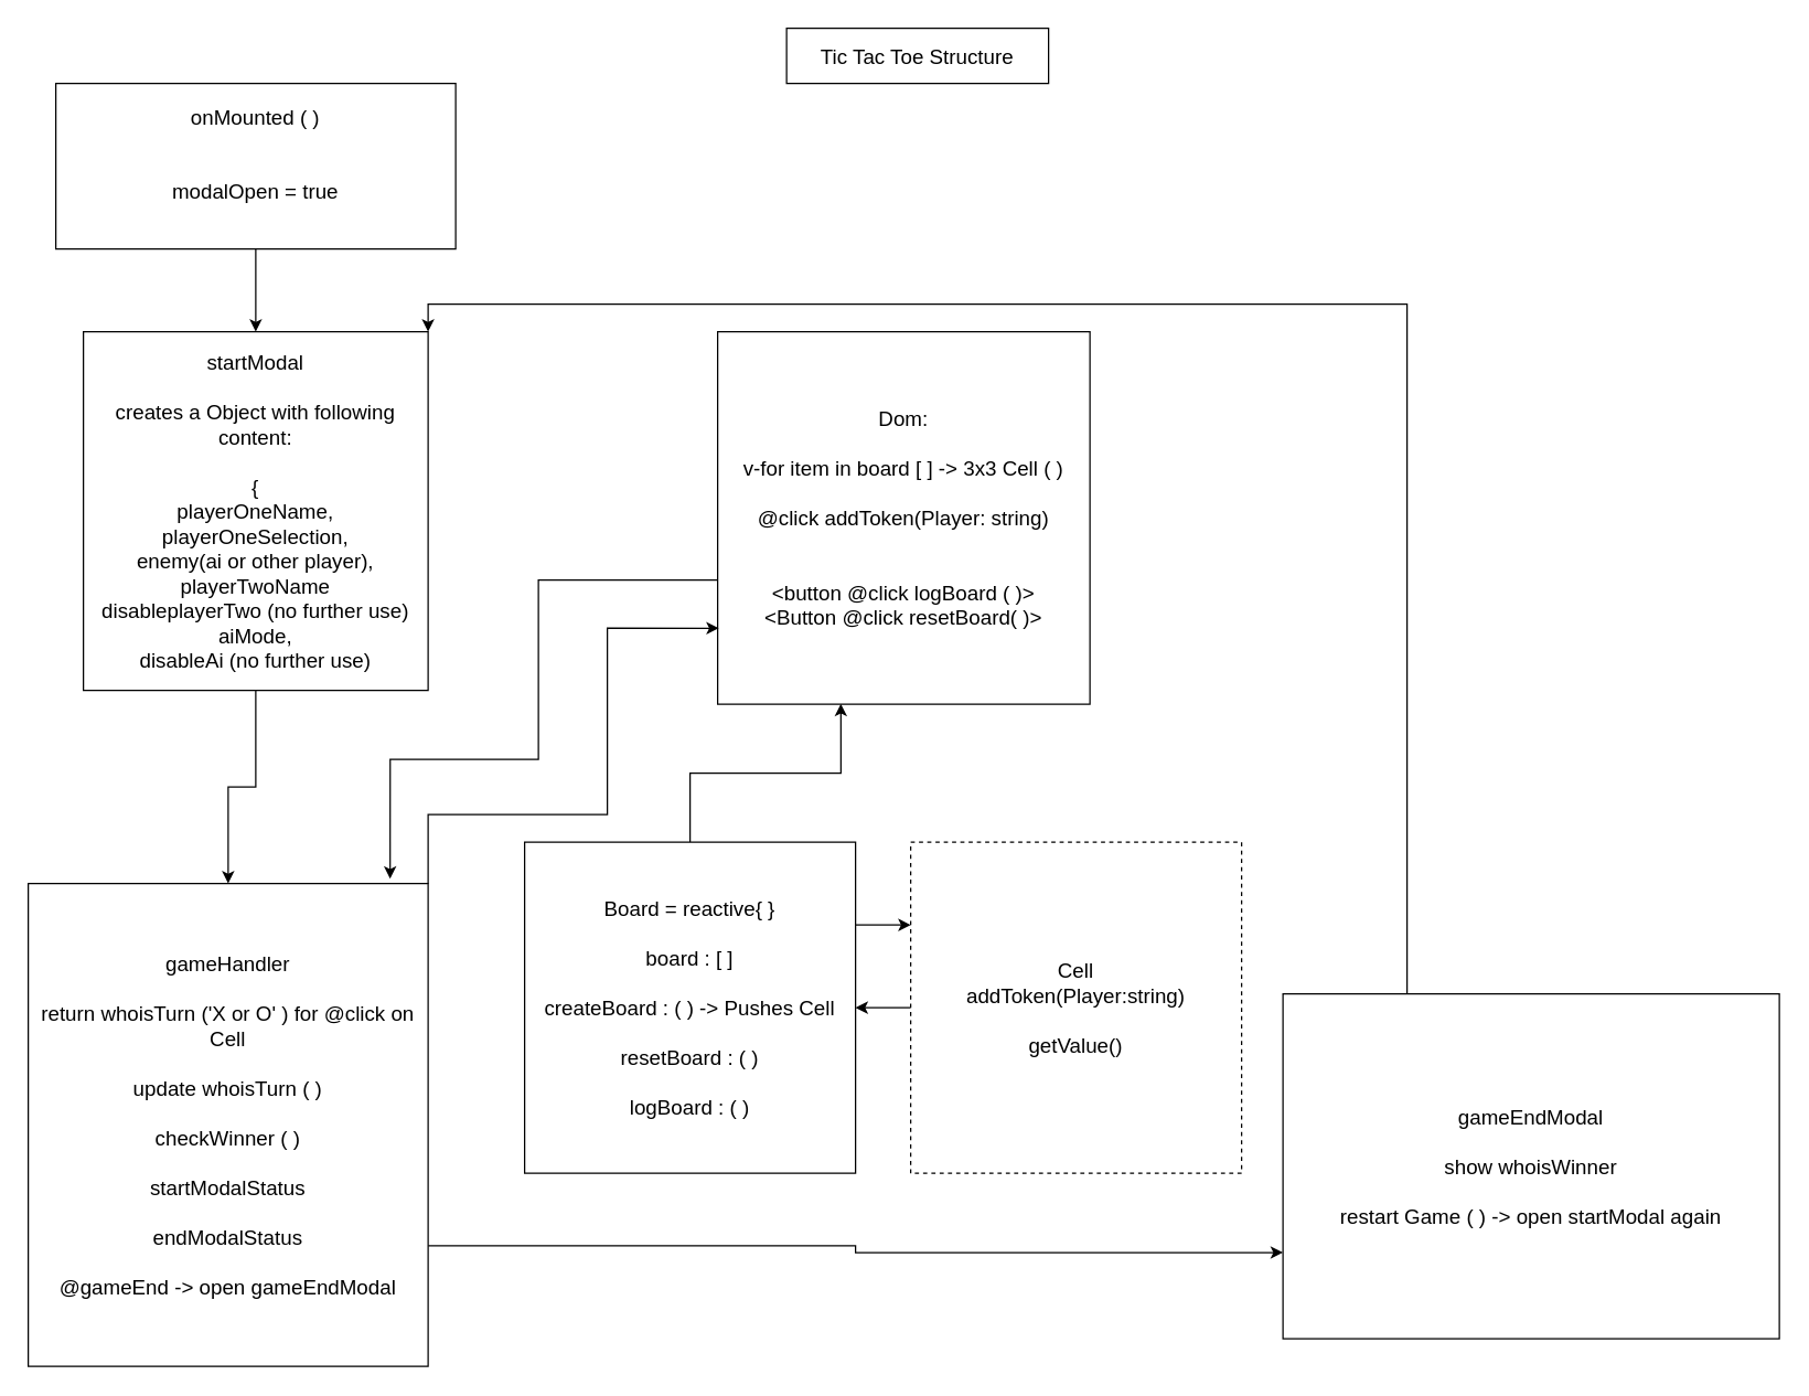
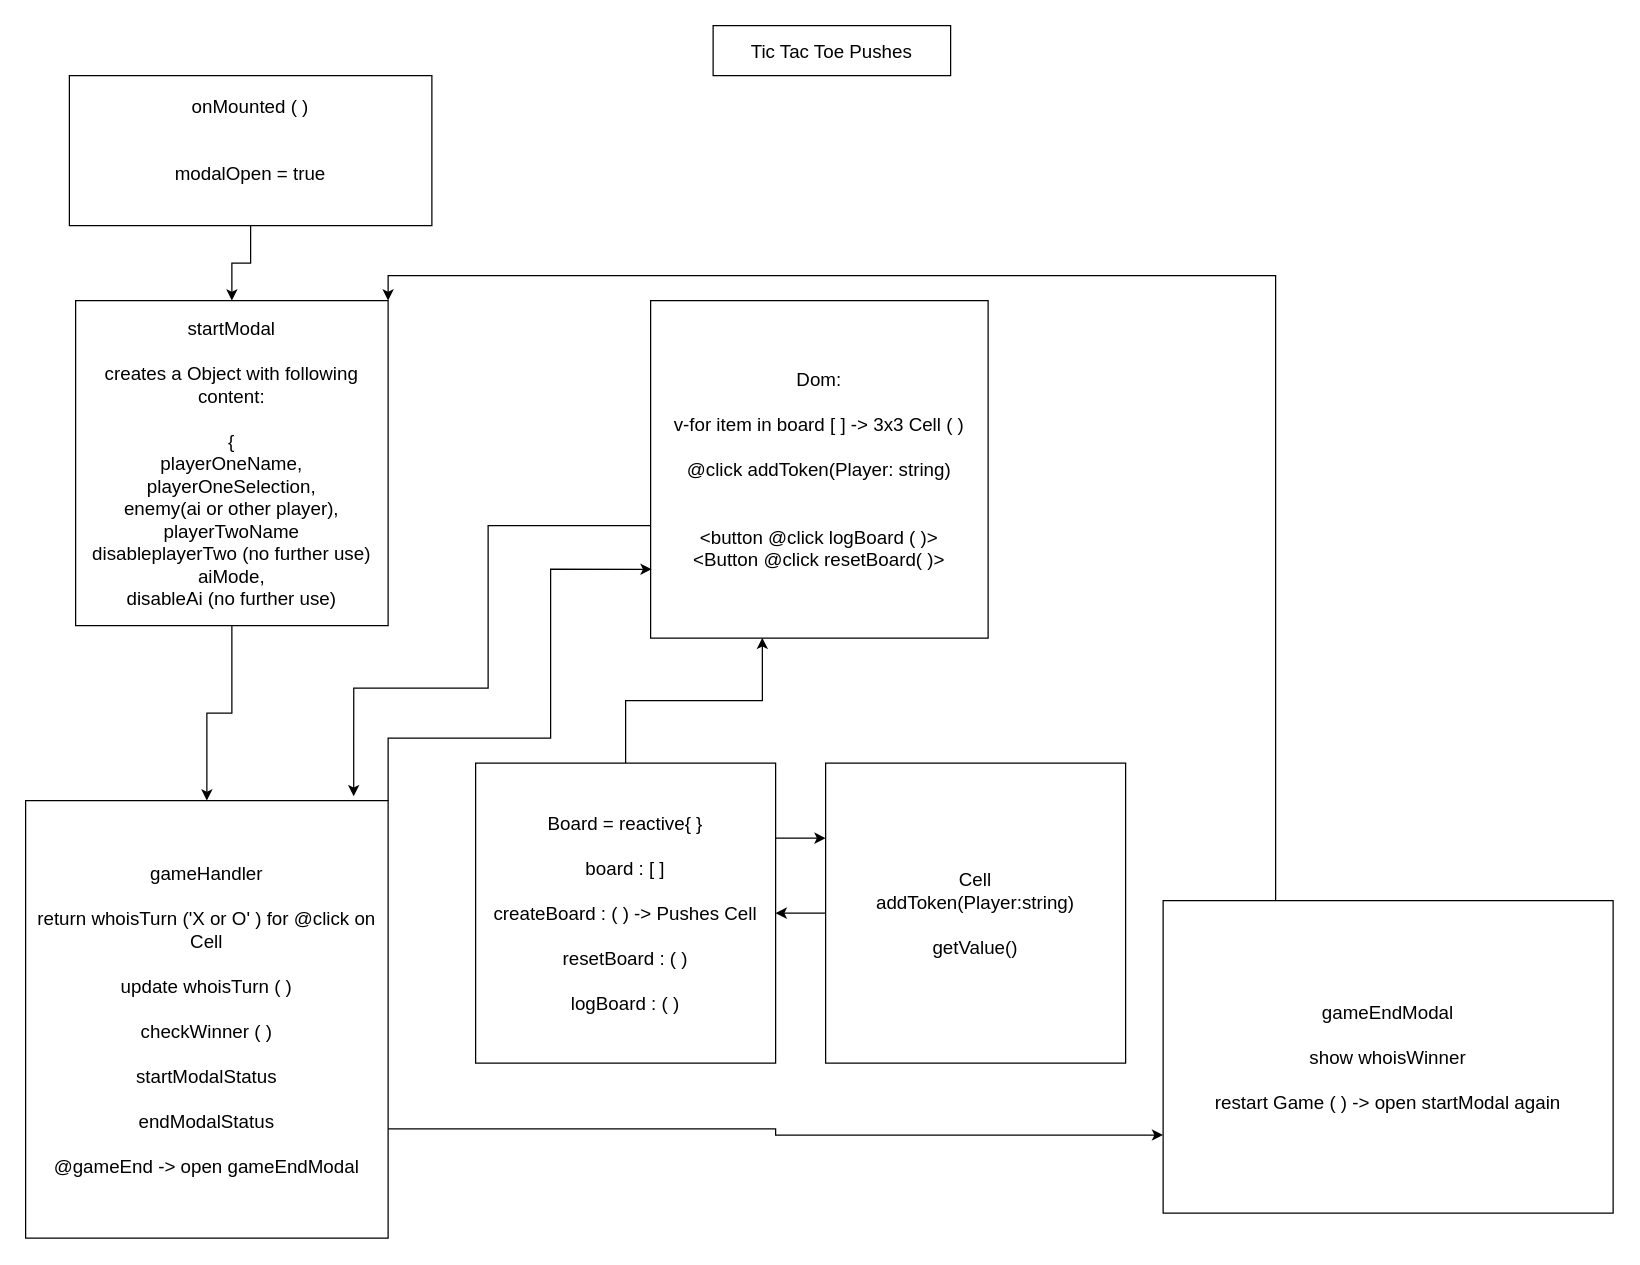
  <mxCell id="0" />
  <mxCell id="1" parent="0" />
- <mxCell id="2" value="Tic Tac Toe Structure" style="rounded=0;whiteSpace=wrap;html=1;movable=1;resizable=1;rotatable=1;deletable=1;editable=1;locked=0;connectable=1;fontSize=15;" parent="1" vertex="1"><mxGeometry x="570" y="20" width="190" height="40" as="geometry" /></mxCell>
+ <mxCell id="2" value="Tic Tac Toe Pushes" style="rounded=0;whiteSpace=wrap;html=1;movable=1;resizable=1;rotatable=1;deletable=1;editable=1;locked=0;connectable=1;fontSize=15;" parent="1" vertex="1"><mxGeometry x="570" y="20" width="190" height="40" as="geometry" /></mxCell>
  <mxCell id="3" style="edgeStyle=orthogonalEdgeStyle;rounded=0;orthogonalLoop=1;jettySize=auto;html=1;exitX=0;exitY=0.5;exitDx=0;exitDy=0;entryX=1;entryY=0.5;entryDx=0;entryDy=0;" edge="1" parent="1" source="4" target="7"><mxGeometry relative="1" as="geometry" /></mxCell>
- <mxCell id="4" value="&lt;div style=&quot;font-size: 15px;&quot;&gt;Cell&lt;/div&gt;&lt;div style=&quot;font-size: 15px;&quot;&gt;addToken(Player:string)&lt;br style=&quot;font-size: 15px;&quot;&gt;&lt;br style=&quot;font-size: 15px;&quot;&gt;getValue()&lt;br style=&quot;font-size: 15px;&quot;&gt;&lt;/div&gt;" style="whiteSpace=wrap;html=1;aspect=fixed;fontSize=15;dashed=1;" parent="1" vertex="1"><mxGeometry x="660" y="610" width="240" height="240" as="geometry" /></mxCell>
+ <mxCell id="4" value="&lt;div style=&quot;font-size: 15px;&quot;&gt;Cell&lt;/div&gt;&lt;div style=&quot;font-size: 15px;&quot;&gt;addToken(Player:string)&lt;br style=&quot;font-size: 15px;&quot;&gt;&lt;br style=&quot;font-size: 15px;&quot;&gt;getValue()&lt;br style=&quot;font-size: 15px;&quot;&gt;&lt;/div&gt;" style="whiteSpace=wrap;html=1;aspect=fixed;fontSize=15;" parent="1" vertex="1"><mxGeometry x="660" y="610" width="240" height="240" as="geometry" /></mxCell>
  <mxCell id="5" style="edgeStyle=orthogonalEdgeStyle;rounded=0;orthogonalLoop=1;jettySize=auto;html=1;exitX=0.5;exitY=0;exitDx=0;exitDy=0;entryX=0.331;entryY=0.999;entryDx=0;entryDy=0;entryPerimeter=0;" edge="1" parent="1" source="7" target="9"><mxGeometry relative="1" as="geometry" /></mxCell>
  <mxCell id="6" style="edgeStyle=orthogonalEdgeStyle;rounded=0;orthogonalLoop=1;jettySize=auto;html=1;exitX=1;exitY=0.25;exitDx=0;exitDy=0;entryX=0;entryY=0.25;entryDx=0;entryDy=0;" edge="1" parent="1" source="7" target="4"><mxGeometry relative="1" as="geometry" /></mxCell>
  <mxCell id="7" value="Board = reactive{ }&lt;br style=&quot;font-size: 15px;&quot;&gt;&lt;br style=&quot;font-size: 15px;&quot;&gt;&lt;div style=&quot;font-size: 15px;&quot;&gt;board : [ ]&lt;/div&gt;&lt;div style=&quot;font-size: 15px;&quot;&gt;&lt;br style=&quot;font-size: 15px;&quot;&gt;&lt;/div&gt;&lt;div style=&quot;font-size: 15px;&quot;&gt;createBoard : ( ) -&amp;gt; Pushes Cell&lt;/div&gt;&lt;div style=&quot;font-size: 15px;&quot;&gt;&lt;br style=&quot;font-size: 15px;&quot;&gt;&lt;/div&gt;&lt;div style=&quot;font-size: 15px;&quot;&gt;resetBoard : ( ) &lt;br style=&quot;font-size: 15px;&quot;&gt;&lt;/div&gt;&lt;div style=&quot;font-size: 15px;&quot;&gt;&lt;br style=&quot;font-size: 15px;&quot;&gt;logBoard : ( )&lt;br style=&quot;font-size: 15px;&quot;&gt;&lt;/div&gt;" style="whiteSpace=wrap;html=1;aspect=fixed;fontSize=15;" parent="1" vertex="1"><mxGeometry x="380" y="610" width="240" height="240" as="geometry" /></mxCell>
  <mxCell id="8" style="edgeStyle=orthogonalEdgeStyle;rounded=0;orthogonalLoop=1;jettySize=auto;html=1;exitX=0;exitY=0.5;exitDx=0;exitDy=0;entryX=-0.01;entryY=0.095;entryDx=0;entryDy=0;entryPerimeter=0;" edge="1" parent="1" source="9" target="14"><mxGeometry relative="1" as="geometry"><Array as="points"><mxPoint x="520" y="420" /><mxPoint x="390" y="420" /><mxPoint x="390" y="550" /><mxPoint x="282" y="550" /></Array></mxGeometry></mxCell>
  <mxCell id="9" value="Dom:&lt;br style=&quot;font-size: 15px;&quot;&gt;&lt;div style=&quot;font-size: 15px;&quot;&gt;&lt;br style=&quot;font-size: 15px;&quot;&gt;&lt;/div&gt;&lt;div style=&quot;font-size: 15px;&quot;&gt;v-for item in board [ ] -&amp;gt; 3x3 Cell ( )&lt;br style=&quot;font-size: 15px;&quot;&gt;&lt;br style=&quot;font-size: 15px;&quot;&gt;@click addToken(Player: string) &lt;br style=&quot;font-size: 15px;&quot;&gt;&lt;br style=&quot;font-size: 15px;&quot;&gt;&lt;br style=&quot;font-size: 15px;&quot;&gt;&amp;lt;button @click logBoard ( )&amp;gt;&lt;/div&gt;&lt;div style=&quot;font-size: 15px;&quot;&gt;&amp;lt;Button @click resetBoard( )&amp;gt;&lt;br style=&quot;font-size: 15px;&quot;&gt;&lt;/div&gt;" style="whiteSpace=wrap;html=1;aspect=fixed;fontSize=15;" parent="1" vertex="1"><mxGeometry x="520" y="240" width="270" height="270" as="geometry" /></mxCell>
  <mxCell id="10" style="edgeStyle=orthogonalEdgeStyle;rounded=0;orthogonalLoop=1;jettySize=auto;html=1;exitX=1;exitY=0.5;exitDx=0;exitDy=0;entryX=0.5;entryY=0;entryDx=0;entryDy=0;" edge="1" parent="1" source="11" target="16"><mxGeometry relative="1" as="geometry" /></mxCell>
- <mxCell id="11" value="onMounted ( ) &lt;br style=&quot;font-size: 15px;&quot;&gt;&lt;br style=&quot;font-size: 15px;&quot;&gt;&lt;div&gt;&lt;br&gt;&lt;/div&gt;&lt;div&gt;modalOpen = true&lt;/div&gt;&lt;div&gt;&lt;br&gt;&lt;/div&gt;" style="rounded=1;whiteSpace=wrap;html=1;direction=south;fontSize=15;arcSize=0;" parent="1" vertex="1"><mxGeometry x="40" y="60" width="290" height="120" as="geometry" /></mxCell>
+ <mxCell id="11" value="onMounted ( ) &lt;br style=&quot;font-size: 15px;&quot;&gt;&lt;br style=&quot;font-size: 15px;&quot;&gt;&lt;div&gt;&lt;br&gt;&lt;/div&gt;&lt;div&gt;modalOpen = true&lt;/div&gt;&lt;div&gt;&lt;br&gt;&lt;/div&gt;" style="rounded=1;whiteSpace=wrap;html=1;direction=south;fontSize=15;arcSize=0;" parent="1" vertex="1"><mxGeometry x="55" y="60" width="290" height="120" as="geometry" /></mxCell>
  <mxCell id="12" style="edgeStyle=orthogonalEdgeStyle;rounded=0;orthogonalLoop=1;jettySize=auto;html=1;exitX=0;exitY=0;exitDx=0;exitDy=0;entryX=0.003;entryY=0.796;entryDx=0;entryDy=0;entryPerimeter=0;" edge="1" parent="1" source="14" target="9"><mxGeometry relative="1" as="geometry"><Array as="points"><mxPoint x="310" y="590" /><mxPoint x="440" y="590" /><mxPoint x="440" y="455" /></Array></mxGeometry></mxCell>
  <mxCell id="13" style="edgeStyle=orthogonalEdgeStyle;rounded=0;orthogonalLoop=1;jettySize=auto;html=1;exitX=0.75;exitY=0;exitDx=0;exitDy=0;entryX=0;entryY=0.75;entryDx=0;entryDy=0;" edge="1" parent="1" source="14" target="18"><mxGeometry relative="1" as="geometry" /></mxCell>
  <mxCell id="14" value="&lt;font style=&quot;font-size: 15px;&quot;&gt;gameHandler&lt;/font&gt;&lt;br&gt;&lt;br&gt;return whoisTurn ('X or O' ) for @click on Cell&lt;br&gt;&lt;br&gt;update whoisTurn ( )&lt;br&gt;&lt;br&gt;&lt;div&gt;checkWinner ( )&lt;/div&gt;&lt;div&gt;&lt;br&gt;&lt;/div&gt;&lt;div&gt;startModalStatus &lt;br&gt;&lt;br&gt;endModalStatus&lt;br&gt;&lt;/div&gt;&lt;div&gt;&lt;br&gt;&lt;/div&gt;&lt;div&gt;@gameEnd -&amp;gt; open gameEndModal&lt;br&gt;&lt;/div&gt;" style="rounded=0;whiteSpace=wrap;html=1;direction=south;fontSize=15;" parent="1" vertex="1"><mxGeometry x="20" y="640" width="290" height="350" as="geometry" /></mxCell>
  <mxCell id="15" style="edgeStyle=orthogonalEdgeStyle;rounded=0;orthogonalLoop=1;jettySize=auto;html=1;exitX=0.5;exitY=1;exitDx=0;exitDy=0;entryX=0;entryY=0.5;entryDx=0;entryDy=0;" edge="1" parent="1" source="16" target="14"><mxGeometry relative="1" as="geometry" /></mxCell>
  <mxCell id="16" value="startModal&lt;br&gt;&lt;br&gt;creates a Object with following content:&lt;br&gt;&lt;br&gt;{&lt;br&gt;playerOneName,&lt;br&gt;&lt;div&gt;playerOneSelection,&lt;/div&gt;&lt;div&gt;enemy(ai or other player),&lt;/div&gt;&lt;div&gt;playerTwoName&lt;/div&gt;&lt;div&gt;disableplayerTwo (no further use)&lt;/div&gt;&lt;div&gt;aiMode,&lt;/div&gt;&lt;div&gt;disableAi (no further use)&lt;/div&gt;" style="rounded=0;whiteSpace=wrap;html=1;fontSize=15;" parent="1" vertex="1"><mxGeometry x="60" y="240" width="250" height="260" as="geometry" /></mxCell>
  <mxCell id="17" style="edgeStyle=orthogonalEdgeStyle;rounded=0;orthogonalLoop=1;jettySize=auto;html=1;exitX=0.25;exitY=0;exitDx=0;exitDy=0;entryX=1;entryY=0;entryDx=0;entryDy=0;" edge="1" parent="1" source="18" target="16"><mxGeometry relative="1" as="geometry" /></mxCell>
  <mxCell id="18" value="gameEndModal&lt;br style=&quot;font-size: 15px;&quot;&gt;&lt;br style=&quot;font-size: 15px;&quot;&gt;show whoisWinner&lt;br style=&quot;font-size: 15px;&quot;&gt;&lt;div&gt;&lt;br&gt;&lt;/div&gt;&lt;div&gt;restart Game ( ) -&amp;gt; open startModal again&lt;br&gt;&lt;/div&gt;" style="rounded=0;whiteSpace=wrap;html=1;fontSize=15;" parent="1" vertex="1"><mxGeometry x="930" y="720" width="360" height="250" as="geometry" /></mxCell>
  <mxCell id="19" value="&amp;nbsp;" style="text;whiteSpace=wrap;html=1;" vertex="1" parent="1"><mxGeometry x="680" y="520" width="40" height="40" as="geometry" /></mxCell>
